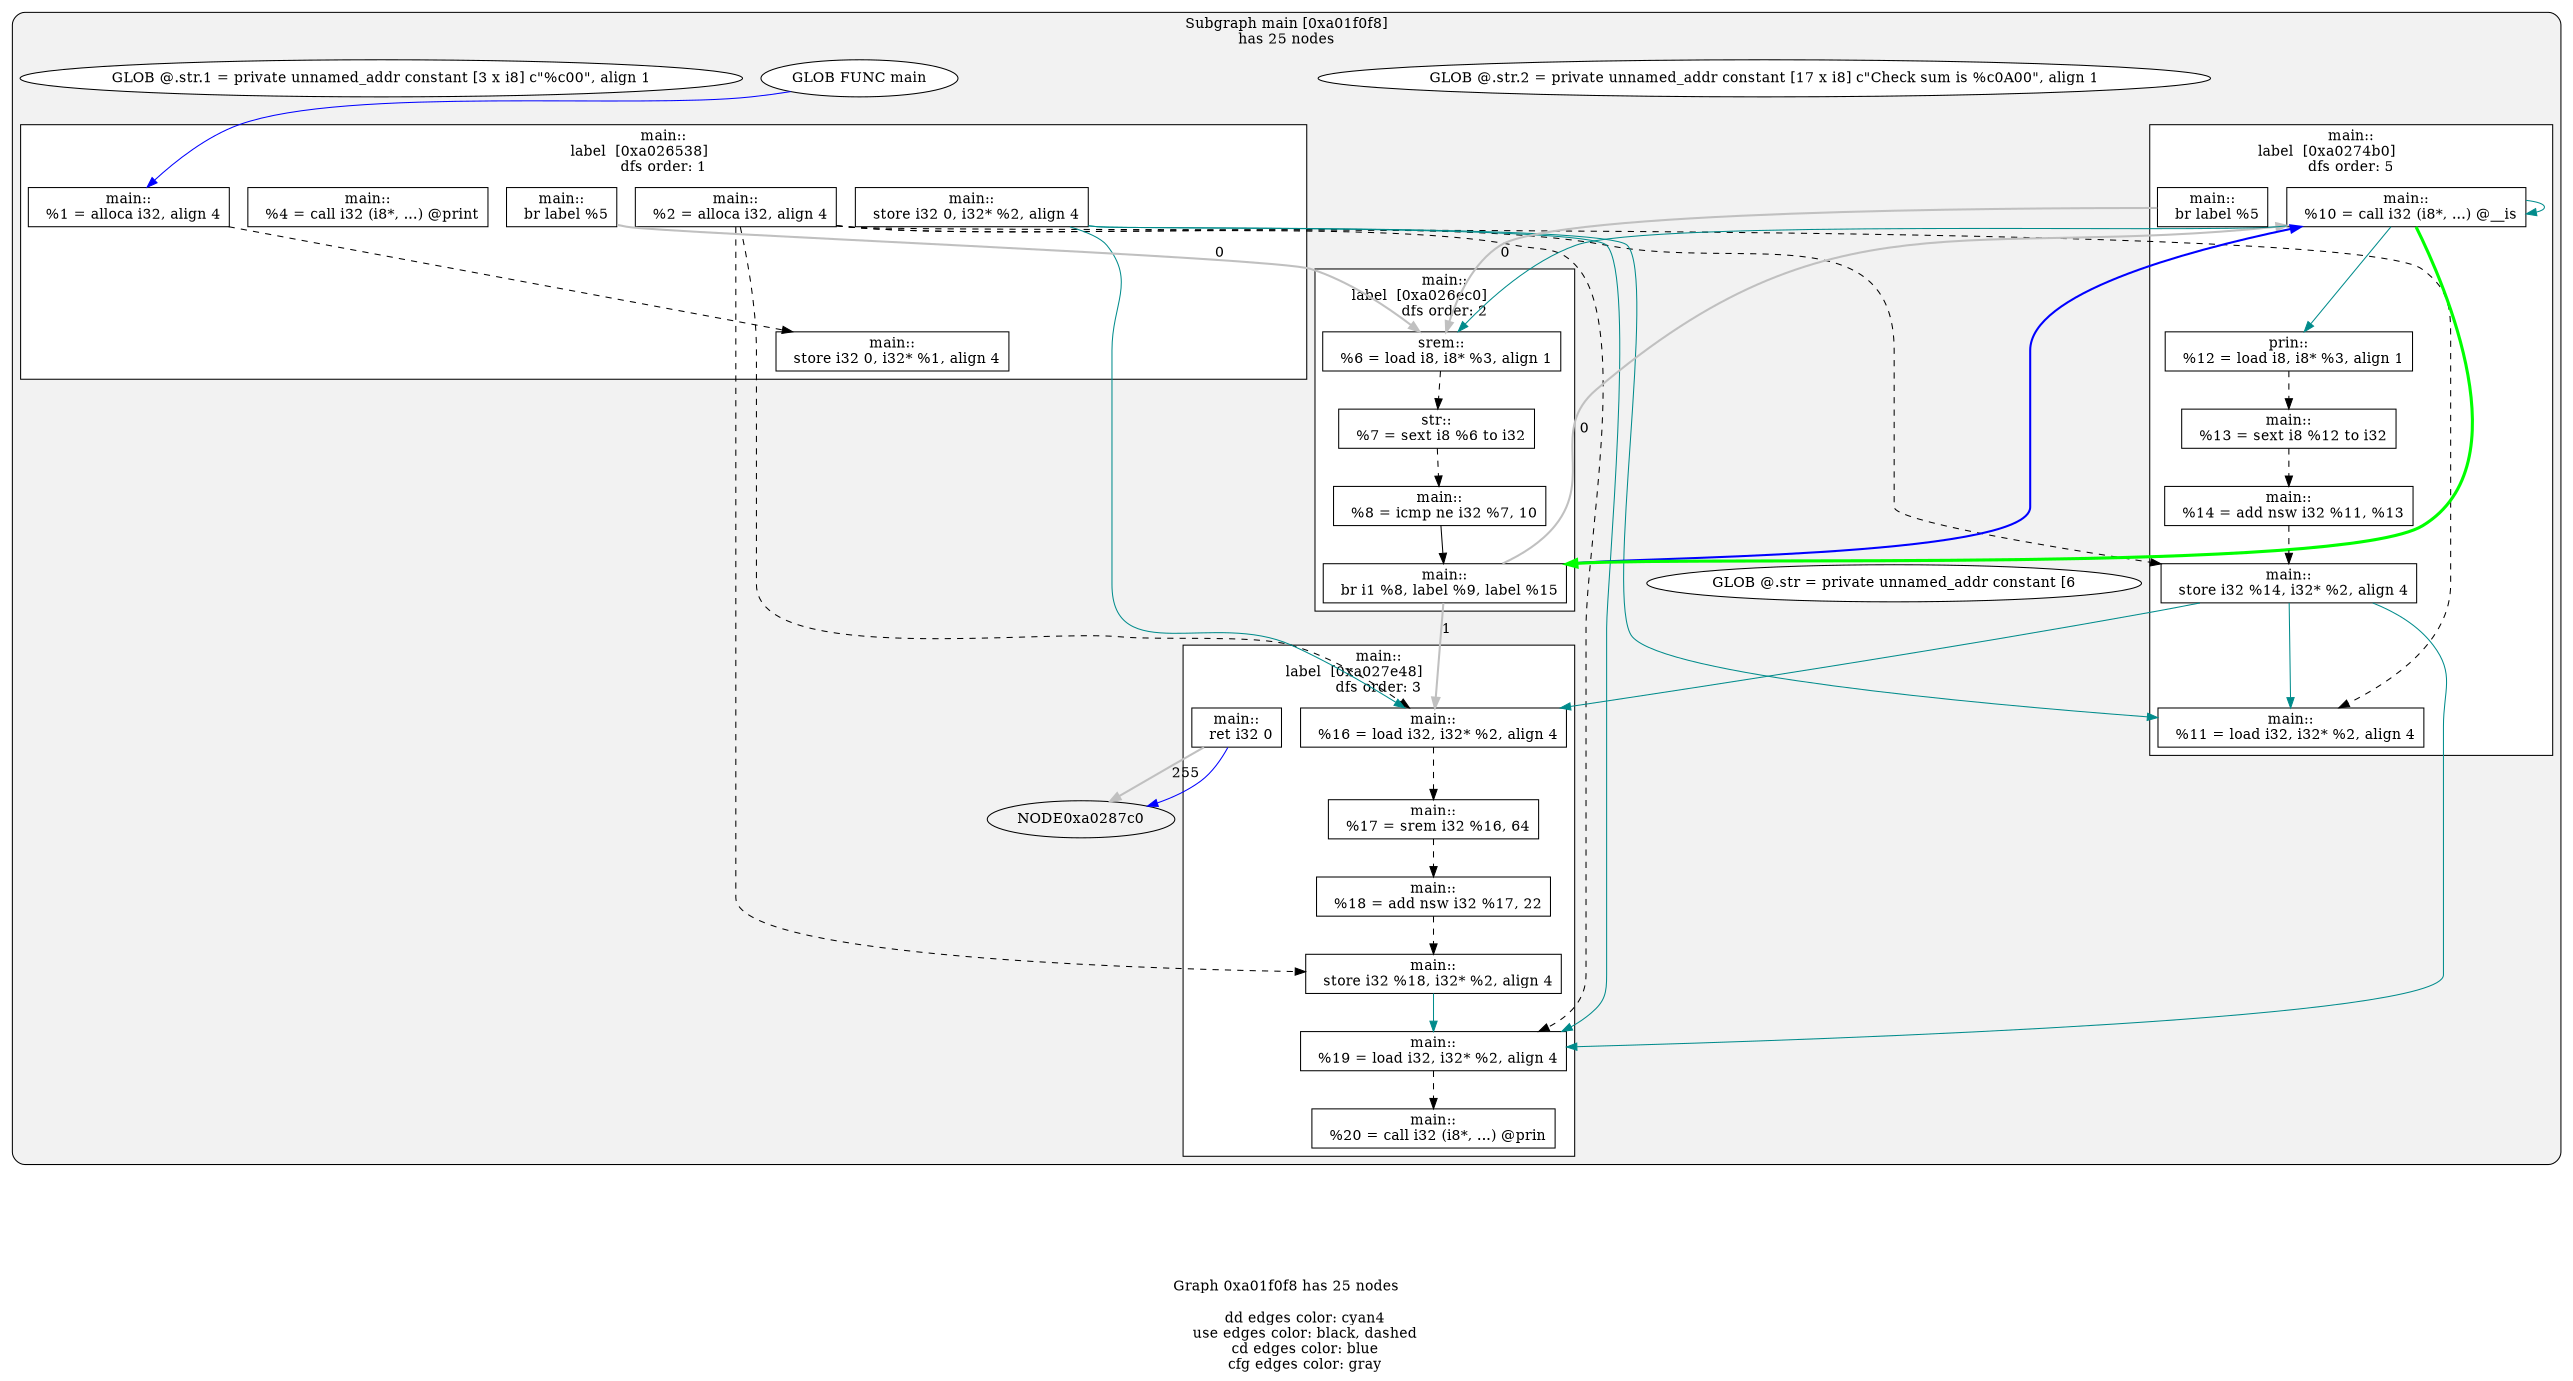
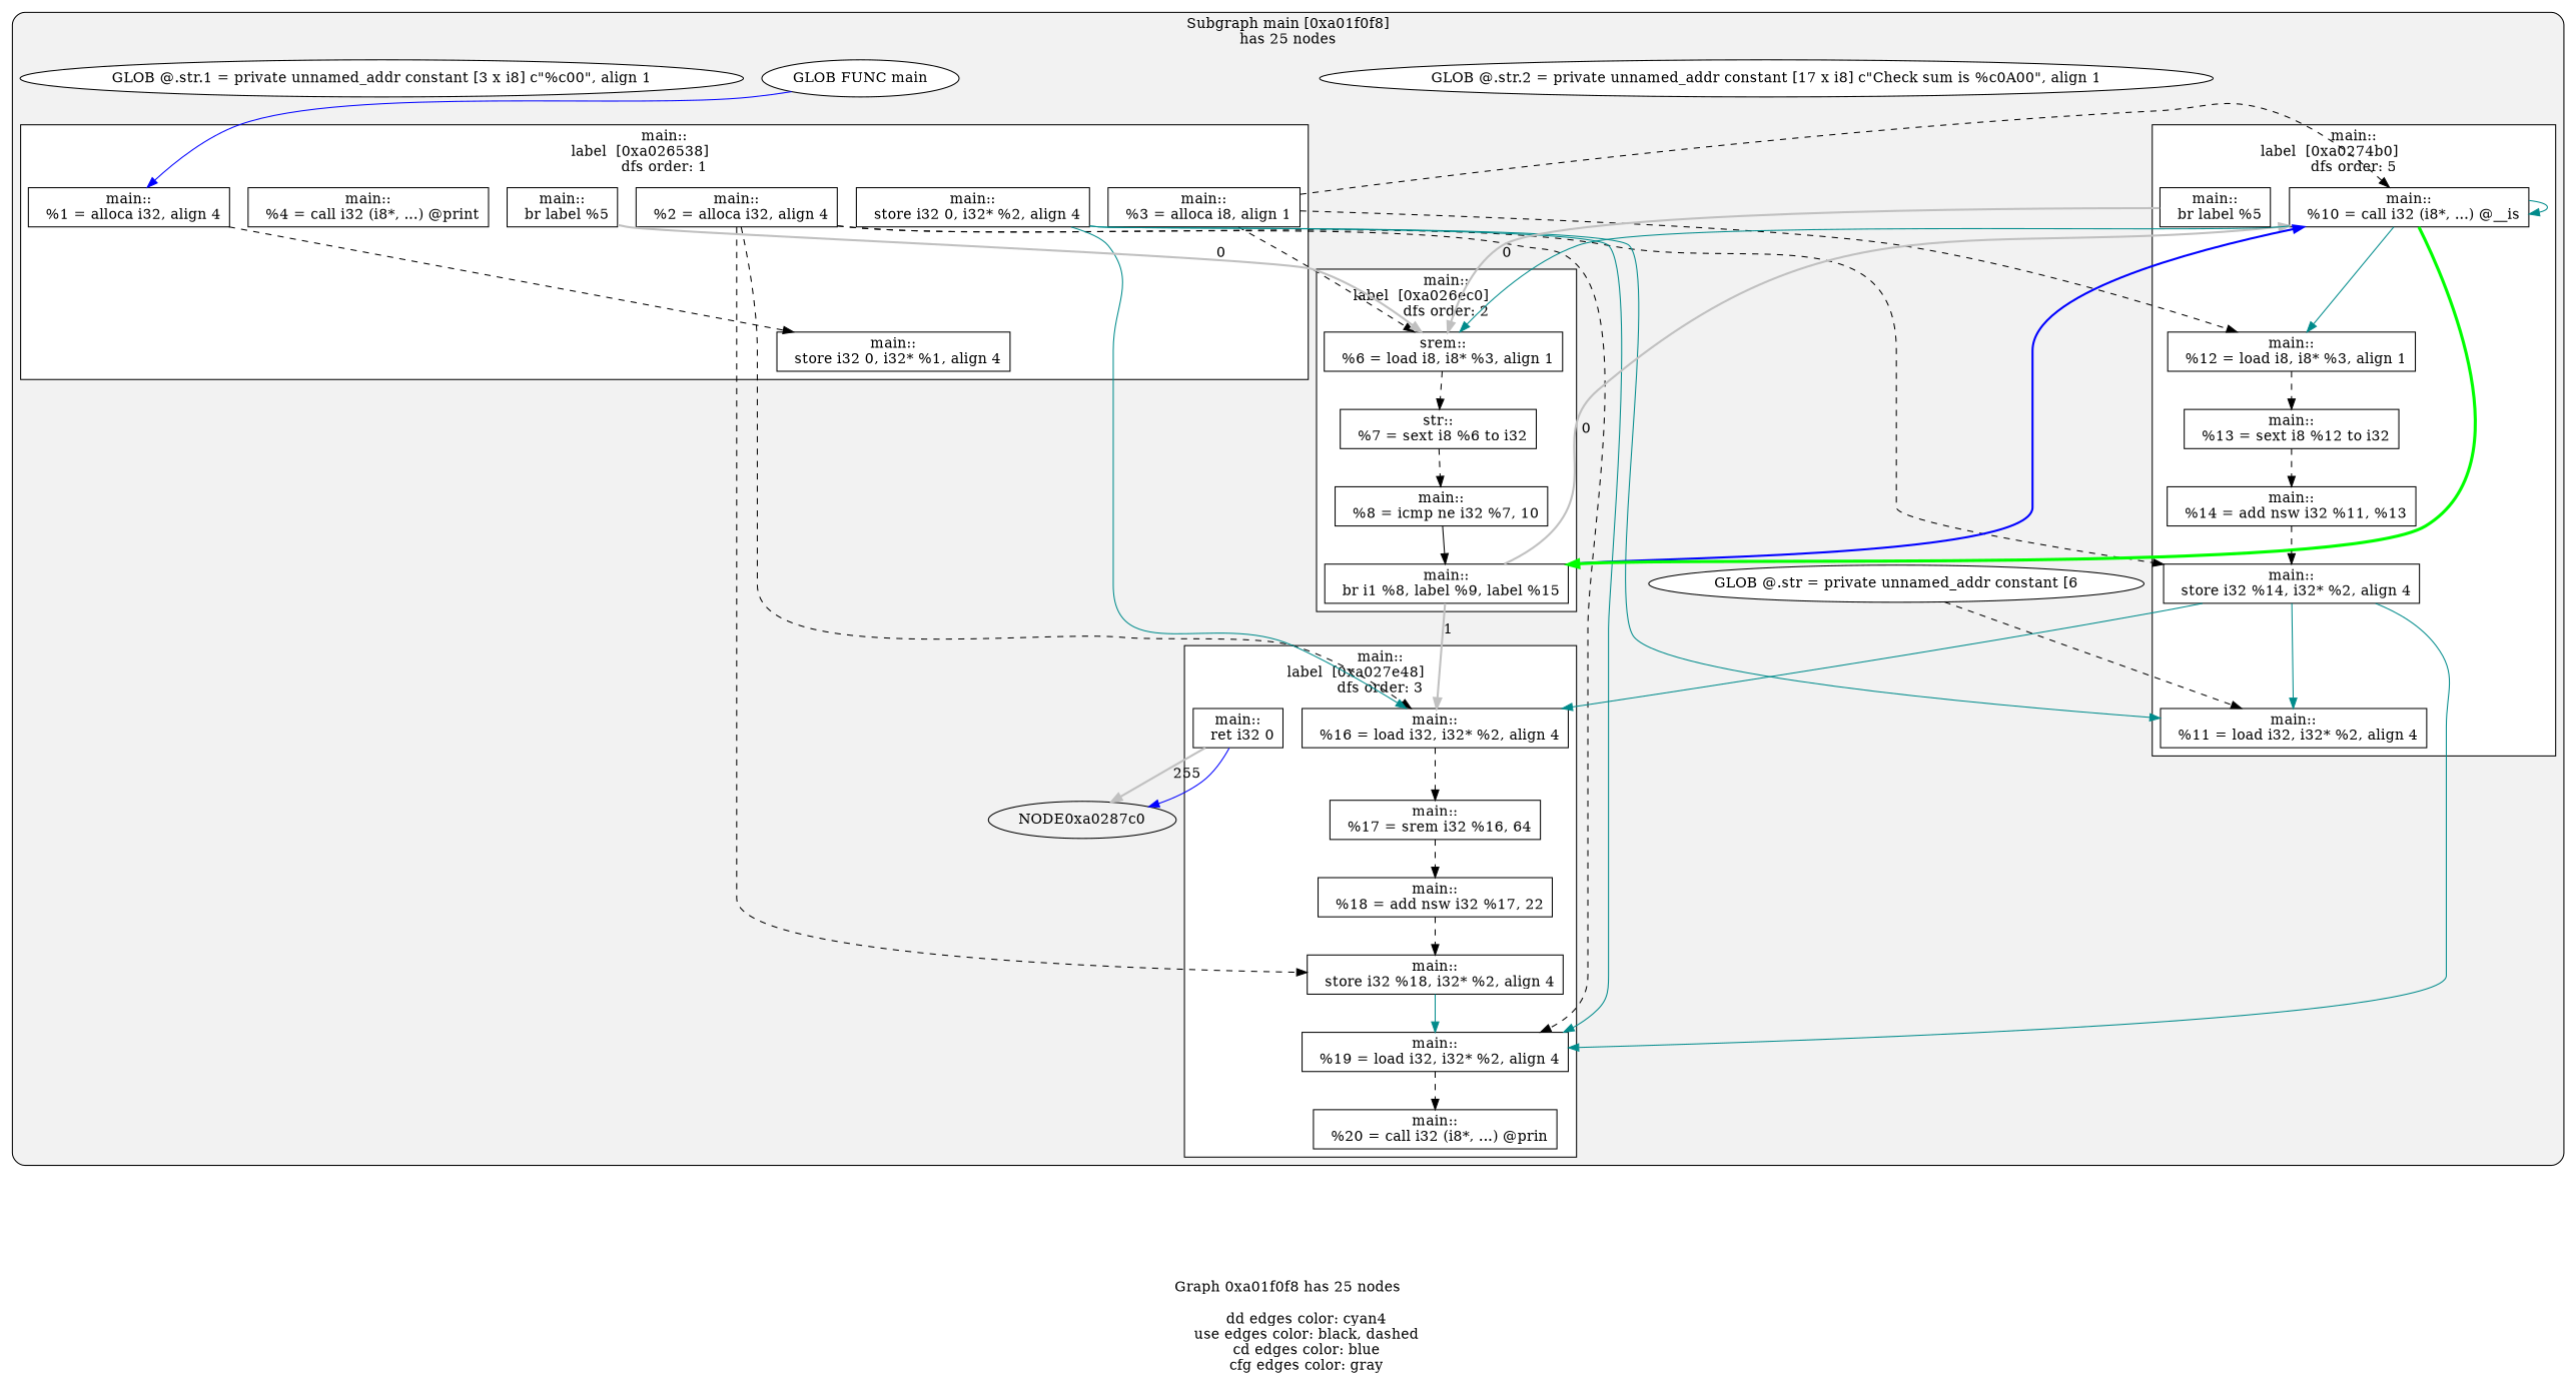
  digraph {
    compound=true
    label="Graph 0xa01f0f8 has 25 nodes\n\n	dd edges color: cyan4\n	use edges color: black, dashed\n	cd edges color: blue\n	cfg edges color: gray"
    node [fillcolor=white shape=rect style=filled]
    edge [color=black rank=max]
    n1 [label="main::\n  %1 = alloca i32, align 4"]
    n2 [label="main::\n  %2 = alloca i32, align 4"]
+   n3 [label="main::\n  %3 = alloca i8, align 1"]
    n4 [label="main::\n  store i32 0, i32* %1, align 4"]
    n5 [label="main::\n  store i32 0, i32* %2, align 4"]
    n6 [label="main::\n  %4 = call i32 (i8*, ...) @print"]
    n7 [label="main::\n  br label %5"]
    n8 [label="srem::\n  %6 = load i8, i8* %3, align 1"]
    n9 [label="str::\n  %7 = sext i8 %6 to i32"]
    n10 [label="main::\n  %8 = icmp ne i32 %7, 10"]
    n11 [label="main::\n  br i1 %8, label %9, label %15"]
    n12 [label="main::\n  %10 = call i32 (i8*, ...) @__is"]
    n13 [label="main::\n  %11 = load i32, i32* %2, align 4"]
-   n14 [label="prin::\n  %12 = load i8, i8* %3, align 1"]
+   n14 [label="main::\n  %12 = load i8, i8* %3, align 1"]
    n15 [label="main::\n  %13 = sext i8 %12 to i32"]
    n16 [label="main::\n  %14 = add nsw i32 %11, %13"]
    n17 [label="main::\n  store i32 %14, i32* %2, align 4"]
    n18 [label="main::\n  br label %5"]
    n19 [label="main::\n  %16 = load i32, i32* %2, align 4"]
    n20 [label="main::\n  %17 = srem i32 %16, 64"]
    n21 [label="main::\n  %18 = add nsw i32 %17, 22"]
    n22 [label="main::\n  store i32 %18, i32* %2, align 4"]
    n23 [label="main::\n  %19 = load i32, i32* %2, align 4"]
    n24 [label="main::\n  %20 = call i32 (i8*, ...) @prin"]
    n25 [label="main::\n  ret i32 0"]
    NODE0xa0287c0 [fillcolor="" shape="" style=""]
    n27 [label="GLOB @.str.2 = private unnamed_addr constant [17 x i8] c\"Check sum is %c\0A\00\", align 1" shape=""]
    n28 [label="GLOB @.str = private unnamed_addr constant [6" shape=""]
    n29 [label="GLOB FUNC main" shape=""]
    n30 [label="GLOB @.str.1 = private unnamed_addr constant [3 x i8] c\"%c\00\", align 1" shape=""]
    subgraph cluster_1 {
      fillcolor=gray95
      label="Subgraph main [0xa01f0f8]\nhas 25 nodes\n"
      style="filled, rounded"
      NODE0xa0287c0
      n27
      n28
      n29
      n30
      subgraph cluster_2 {
        fillcolor=white
        label="main::\nlabel  [0xa026538]		\ndfs order: 1"
        style=filled
        n1
        n2
+       n3
        n4
        n5
        n6
        n7
      }
      subgraph cluster_3 {
        fillcolor=white
        label="main::\nlabel  [0xa026ec0]		\ndfs order: 2"
        style=filled
        n8
        n9
        n10
        n11
      }
      subgraph cluster_4 {
        fillcolor=white
        label="main::\nlabel  [0xa0274b0]		\ndfs order: 5"
        style=filled
        n12
        n13
        n14
        n15
        n16
        n17
        n18
      }
      subgraph cluster_5 {
        fillcolor=white
        label="main::\nlabel  [0xa027e48]		\ndfs order: 3"
        style=filled
        n19
        n20
        n21
        n22
        n23
        n24
        n25
      }
    }
    n1 -> n4 [style=dashed]
-   n2 -> n13 [style=dashed]
+   n28 -> n13 [style=dashed]
    n2 -> n17 [style=dashed]
    n2 -> n19 [style=dashed]
    n2 -> n22 [style=dashed]
    n2 -> n23 [style=dashed]
+   n3 -> n8 [style=dashed]
+   n3 -> n12 [style=dashed]
+   n3 -> n14 [style=dashed]
    n5 -> n13 [color=cyan4]
    n5 -> n19 [color=cyan4]
    n5 -> n23 [color=cyan4]
    n7 -> n8 [color=gray label=0 penwidth=2 rank=""]
    n8 -> n9 [style=dashed]
    n9 -> n10 [style=dashed]
    n10 -> n11 [style=solid]
    n11 -> n12 [color=gray label=0 penwidth=2 rank=""]
    n11 -> n12 [color=blue penwidth=2 rank=""]
    n11 -> n19 [color=gray label=1 penwidth=2 rank=""]
    n12 -> n8 [color=cyan4]
    n12 -> n11 [color=green constraint=false penwidth=3 rank=""]
    n12 -> n12 [color=cyan4]
    n12 -> n14 [color=cyan4]
    n14 -> n15 [style=dashed]
    n15 -> n16 [style=dashed]
    n16 -> n17 [style=dashed]
    n17 -> n13 [color=cyan4]
    n17 -> n19 [color=cyan4]
    n17 -> n23 [color=cyan4]
    n18 -> n8 [color=gray label=0 penwidth=2 rank=""]
    n19 -> n20 [style=dashed]
    n20 -> n21 [style=dashed]
    n21 -> n22 [style=dashed]
    n22 -> n23 [color=cyan4]
    n23 -> n24 [style=dashed]
    n25 -> NODE0xa0287c0 [color=gray label=255 penwidth=2 rank=""]
    n25 -> NODE0xa0287c0 [color=blue rank=""]
    n29 -> n1 [color=blue rank=""]
  }
